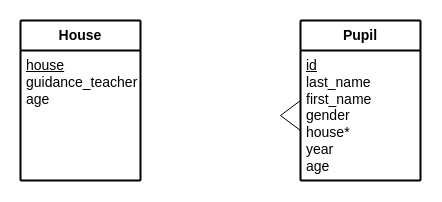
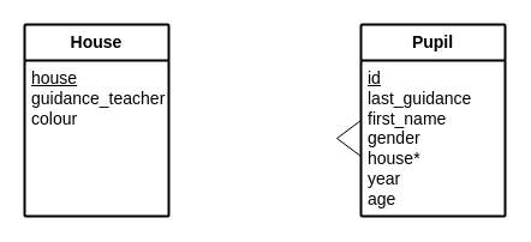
  <mxCell id="0" />
  <mxCell id="1" parent="0" />
  <mxCell id="2" value="&lt;b&gt;House&lt;/b&gt;" style="swimlane;childLayout=stackLayout;horizontal=1;startSize=30;horizontalStack=0;rounded=1;fontSize=14;fontStyle=0;strokeWidth=2;resizeParent=0;resizeLast=1;shadow=0;dashed=0;align=center;arcSize=1;whiteSpace=wrap;html=1;" parent="1" vertex="1"><mxGeometry x="20" y="20" width="120" height="160" as="geometry"><mxRectangle x="170" y="370" width="80" height="50" as="alternateBounds" /></mxGeometry></mxCell>
- <mxCell id="3" value="&lt;font style=&quot;font-size: 14px;&quot;&gt;&lt;u style=&quot;&quot;&gt;house&lt;br&gt;&lt;/u&gt;guidance_teacher&lt;br&gt;age&lt;br&gt;&lt;/font&gt;" style="align=left;strokeColor=none;fillColor=none;spacingLeft=4;fontSize=12;verticalAlign=top;resizable=0;rotatable=0;part=1;html=1;" parent="2" vertex="1"><mxGeometry y="30" width="120" height="130" as="geometry" /></mxCell>
+ <mxCell id="3" value="&lt;font style=&quot;font-size: 14px;&quot;&gt;&lt;u style=&quot;&quot;&gt;house&lt;br&gt;&lt;/u&gt;guidance_teacher&lt;br&gt;colour&lt;br&gt;&lt;/font&gt;" style="align=left;strokeColor=none;fillColor=none;spacingLeft=4;fontSize=12;verticalAlign=top;resizable=0;rotatable=0;part=1;html=1;" parent="2" vertex="1"><mxGeometry y="30" width="120" height="130" as="geometry" /></mxCell>
  <mxCell id="4" style="edgeStyle=orthogonalEdgeStyle;rounded=0;orthogonalLoop=1;jettySize=auto;html=1;exitX=0.5;exitY=1;exitDx=0;exitDy=0;" parent="2" source="3" target="3" edge="1"><mxGeometry relative="1" as="geometry" /></mxCell>
  <mxCell id="5" value="&lt;b&gt;Pupil&lt;/b&gt;" style="swimlane;childLayout=stackLayout;horizontal=1;startSize=30;horizontalStack=0;rounded=1;fontSize=14;fontStyle=0;strokeWidth=2;resizeParent=0;resizeLast=1;shadow=0;dashed=0;align=center;arcSize=1;whiteSpace=wrap;html=1;" parent="1" vertex="1"><mxGeometry x="300" y="20" width="120" height="160" as="geometry"><mxRectangle x="170" y="370" width="80" height="50" as="alternateBounds" /></mxGeometry></mxCell>
- <mxCell id="6" value="&lt;font style=&quot;font-size: 14px;&quot;&gt;&lt;u style=&quot;&quot;&gt;id&lt;br&gt;&lt;/u&gt;last_name&lt;br&gt;first_name&lt;br&gt;gender&lt;br&gt;house*&lt;br&gt;year&lt;br&gt;age&lt;/font&gt;" style="align=left;strokeColor=none;fillColor=none;spacingLeft=4;fontSize=12;verticalAlign=top;resizable=0;rotatable=0;part=1;html=1;" parent="5" vertex="1"><mxGeometry y="30" width="120" height="130" as="geometry" /></mxCell>
+ <mxCell id="6" value="&lt;font style=&quot;font-size: 14px;&quot;&gt;&lt;u style=&quot;&quot;&gt;id&lt;br&gt;&lt;/u&gt;last_guidance&lt;br&gt;first_name&lt;br&gt;gender&lt;br&gt;house*&lt;br&gt;year&lt;br&gt;age&lt;/font&gt;" style="align=left;strokeColor=none;fillColor=none;spacingLeft=4;fontSize=12;verticalAlign=top;resizable=0;rotatable=0;part=1;html=1;" parent="5" vertex="1"><mxGeometry y="30" width="120" height="130" as="geometry" /></mxCell>
  <mxCell id="7" value="" style="endArrow=none;html=1;rounded=0;exitX=1;exitY=0.367;exitDx=0;exitDy=0;exitPerimeter=0;" parent="1" edge="1"><mxGeometry width="50" height="50" relative="1" as="geometry"><mxPoint x="280" y="115" as="sourcePoint" /><mxPoint x="300" y="130" as="targetPoint" /></mxGeometry></mxCell>
  <mxCell id="8" value="" style="endArrow=none;html=1;rounded=0;" parent="1" edge="1"><mxGeometry width="50" height="50" relative="1" as="geometry"><mxPoint x="280" y="115" as="sourcePoint" /><mxPoint x="300" y="100" as="targetPoint" /></mxGeometry></mxCell>
